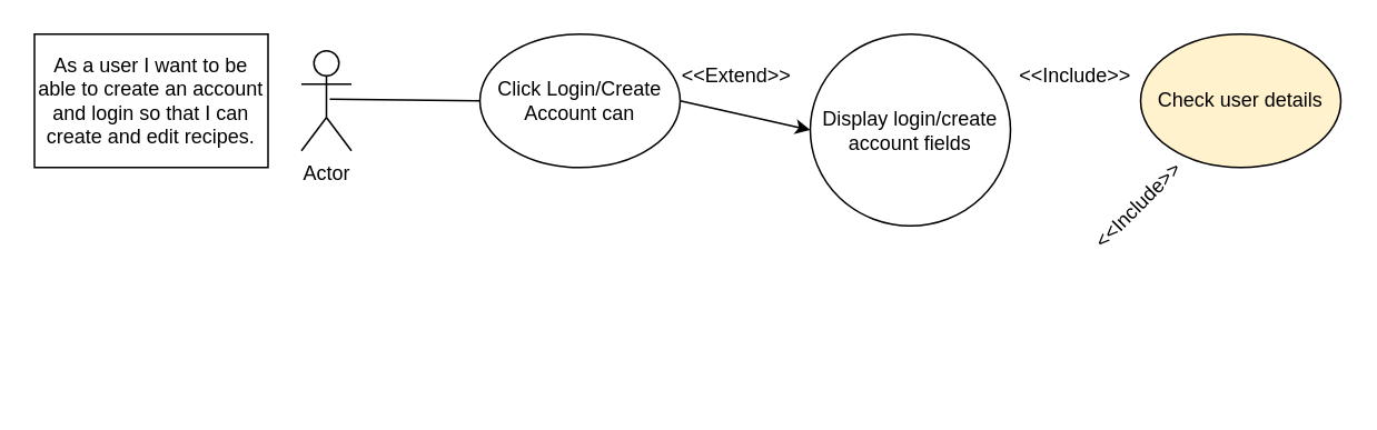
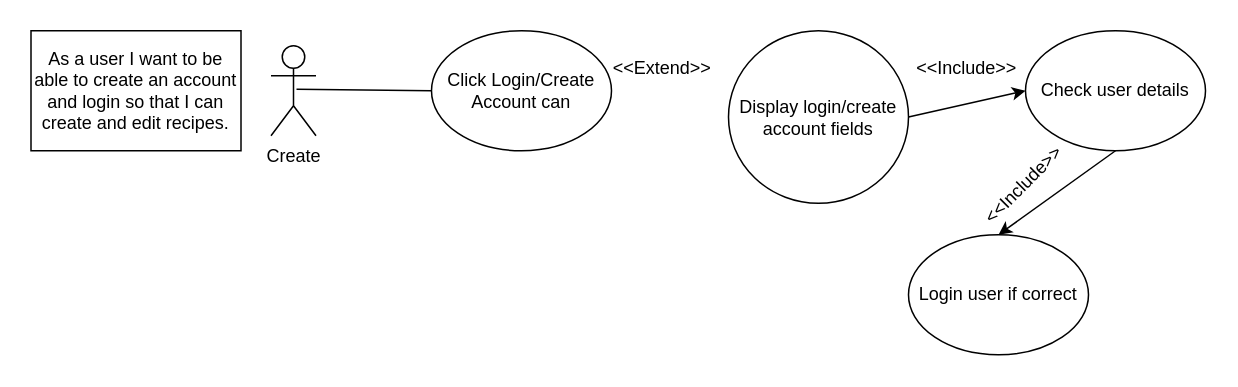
  <mxCell id="0" />
  <mxCell id="1" parent="0" />
  <mxCell id="2" value="As a user I want to be able to create an account and login so that I can create and edit recipes." style="rounded=0;whiteSpace=wrap;html=1;" parent="1" vertex="1"><mxGeometry x="20" y="20" width="140" height="80" as="geometry" /></mxCell>
- <mxCell id="3" value="Actor" style="shape=umlActor;verticalLabelPosition=bottom;verticalAlign=top;html=1;outlineConnect=0;" parent="1" vertex="1"><mxGeometry x="180" y="30" width="30" height="60" as="geometry" /></mxCell>
+ <mxCell id="3" value="Create" style="shape=umlActor;verticalLabelPosition=bottom;verticalAlign=top;html=1;outlineConnect=0;" parent="1" vertex="1"><mxGeometry x="180" y="30" width="30" height="60" as="geometry" /></mxCell>
  <mxCell id="4" value="Click Login/Create Account can" style="ellipse;whiteSpace=wrap;html=1;" parent="1" vertex="1"><mxGeometry x="287" y="20" width="120" height="80" as="geometry" /></mxCell>
  <mxCell id="5" value="" style="endArrow=none;html=1;rounded=0;entryX=0;entryY=0.5;entryDx=0;entryDy=0;" parent="1" target="4" edge="1"><mxGeometry width="50" height="50" relative="1" as="geometry"><mxPoint x="197" y="59" as="sourcePoint" /><mxPoint x="280" y="60" as="targetPoint" /></mxGeometry></mxCell>
  <mxCell id="6" value="&amp;lt;&amp;lt;Extend&amp;gt;&amp;gt;" style="text;html=1;align=center;verticalAlign=middle;whiteSpace=wrap;rounded=0;rotation=0;" parent="1" vertex="1"><mxGeometry x="411" y="30" width="60" height="30" as="geometry" /></mxCell>
- <mxCell id="7" value="Check user details" style="ellipse;whiteSpace=wrap;html=1;fillColor=#fff2cc;" vertex="1" parent="1"><mxGeometry x="683" y="20" width="120" height="80" as="geometry" /></mxCell>
+ <mxCell id="7" value="Check user details" style="ellipse;whiteSpace=wrap;html=1;" vertex="1" parent="1"><mxGeometry x="683" y="20" width="120" height="80" as="geometry" /></mxCell>
+ <mxCell id="8" value="" style="endArrow=classic;html=1;rounded=0;entryX=0;entryY=0.5;entryDx=0;entryDy=0;exitX=1;exitY=0.5;exitDx=0;exitDy=0;" edge="1" parent="1" source="9" target="7"><mxGeometry width="50" height="50" relative="1" as="geometry"><mxPoint x="605" y="63" as="sourcePoint" /><mxPoint x="659" y="58" as="targetPoint" /></mxGeometry></mxCell>
  <mxCell id="9" value="Display login/create account fields" style="ellipse;whiteSpace=wrap;html=1;" vertex="1" parent="1"><mxGeometry x="485" y="20" width="120" height="115" as="geometry" /></mxCell>
- <mxCell id="10" value="" style="endArrow=classic;html=1;rounded=0;entryX=0;entryY=0.5;entryDx=0;entryDy=0;exitX=1;exitY=0.5;exitDx=0;exitDy=0;" edge="1" parent="1" source="4" target="9"><mxGeometry width="50" height="50" relative="1" as="geometry"><mxPoint x="451" y="60" as="sourcePoint" /><mxPoint x="537" y="81" as="targetPoint" /></mxGeometry></mxCell>
  <mxCell id="11" value="&amp;lt;&amp;lt;Include&amp;gt;&amp;gt;" style="text;html=1;align=center;verticalAlign=middle;whiteSpace=wrap;rounded=0;rotation=0;" vertex="1" parent="1"><mxGeometry x="614" y="30" width="60" height="30" as="geometry" /></mxCell>
+ <mxCell id="12" value="Login user if correct" style="ellipse;whiteSpace=wrap;html=1;" vertex="1" parent="1"><mxGeometry x="605" y="156" width="120" height="80" as="geometry" /></mxCell>
+ <mxCell id="13" value="" style="endArrow=classic;html=1;rounded=0;exitX=0.5;exitY=1;exitDx=0;exitDy=0;entryX=0.5;entryY=0;entryDx=0;entryDy=0;" edge="1" parent="1" source="7" target="12"><mxGeometry width="50" height="50" relative="1" as="geometry"><mxPoint x="680" y="259" as="sourcePoint" /><mxPoint x="730" y="209" as="targetPoint" /></mxGeometry></mxCell>
  <mxCell id="14" value="&amp;lt;&amp;lt;Include&amp;gt;&amp;gt;" style="text;html=1;align=center;verticalAlign=middle;whiteSpace=wrap;rounded=0;rotation=-45;" vertex="1" parent="1"><mxGeometry x="652" y="108" width="60" height="30" as="geometry" /></mxCell>
